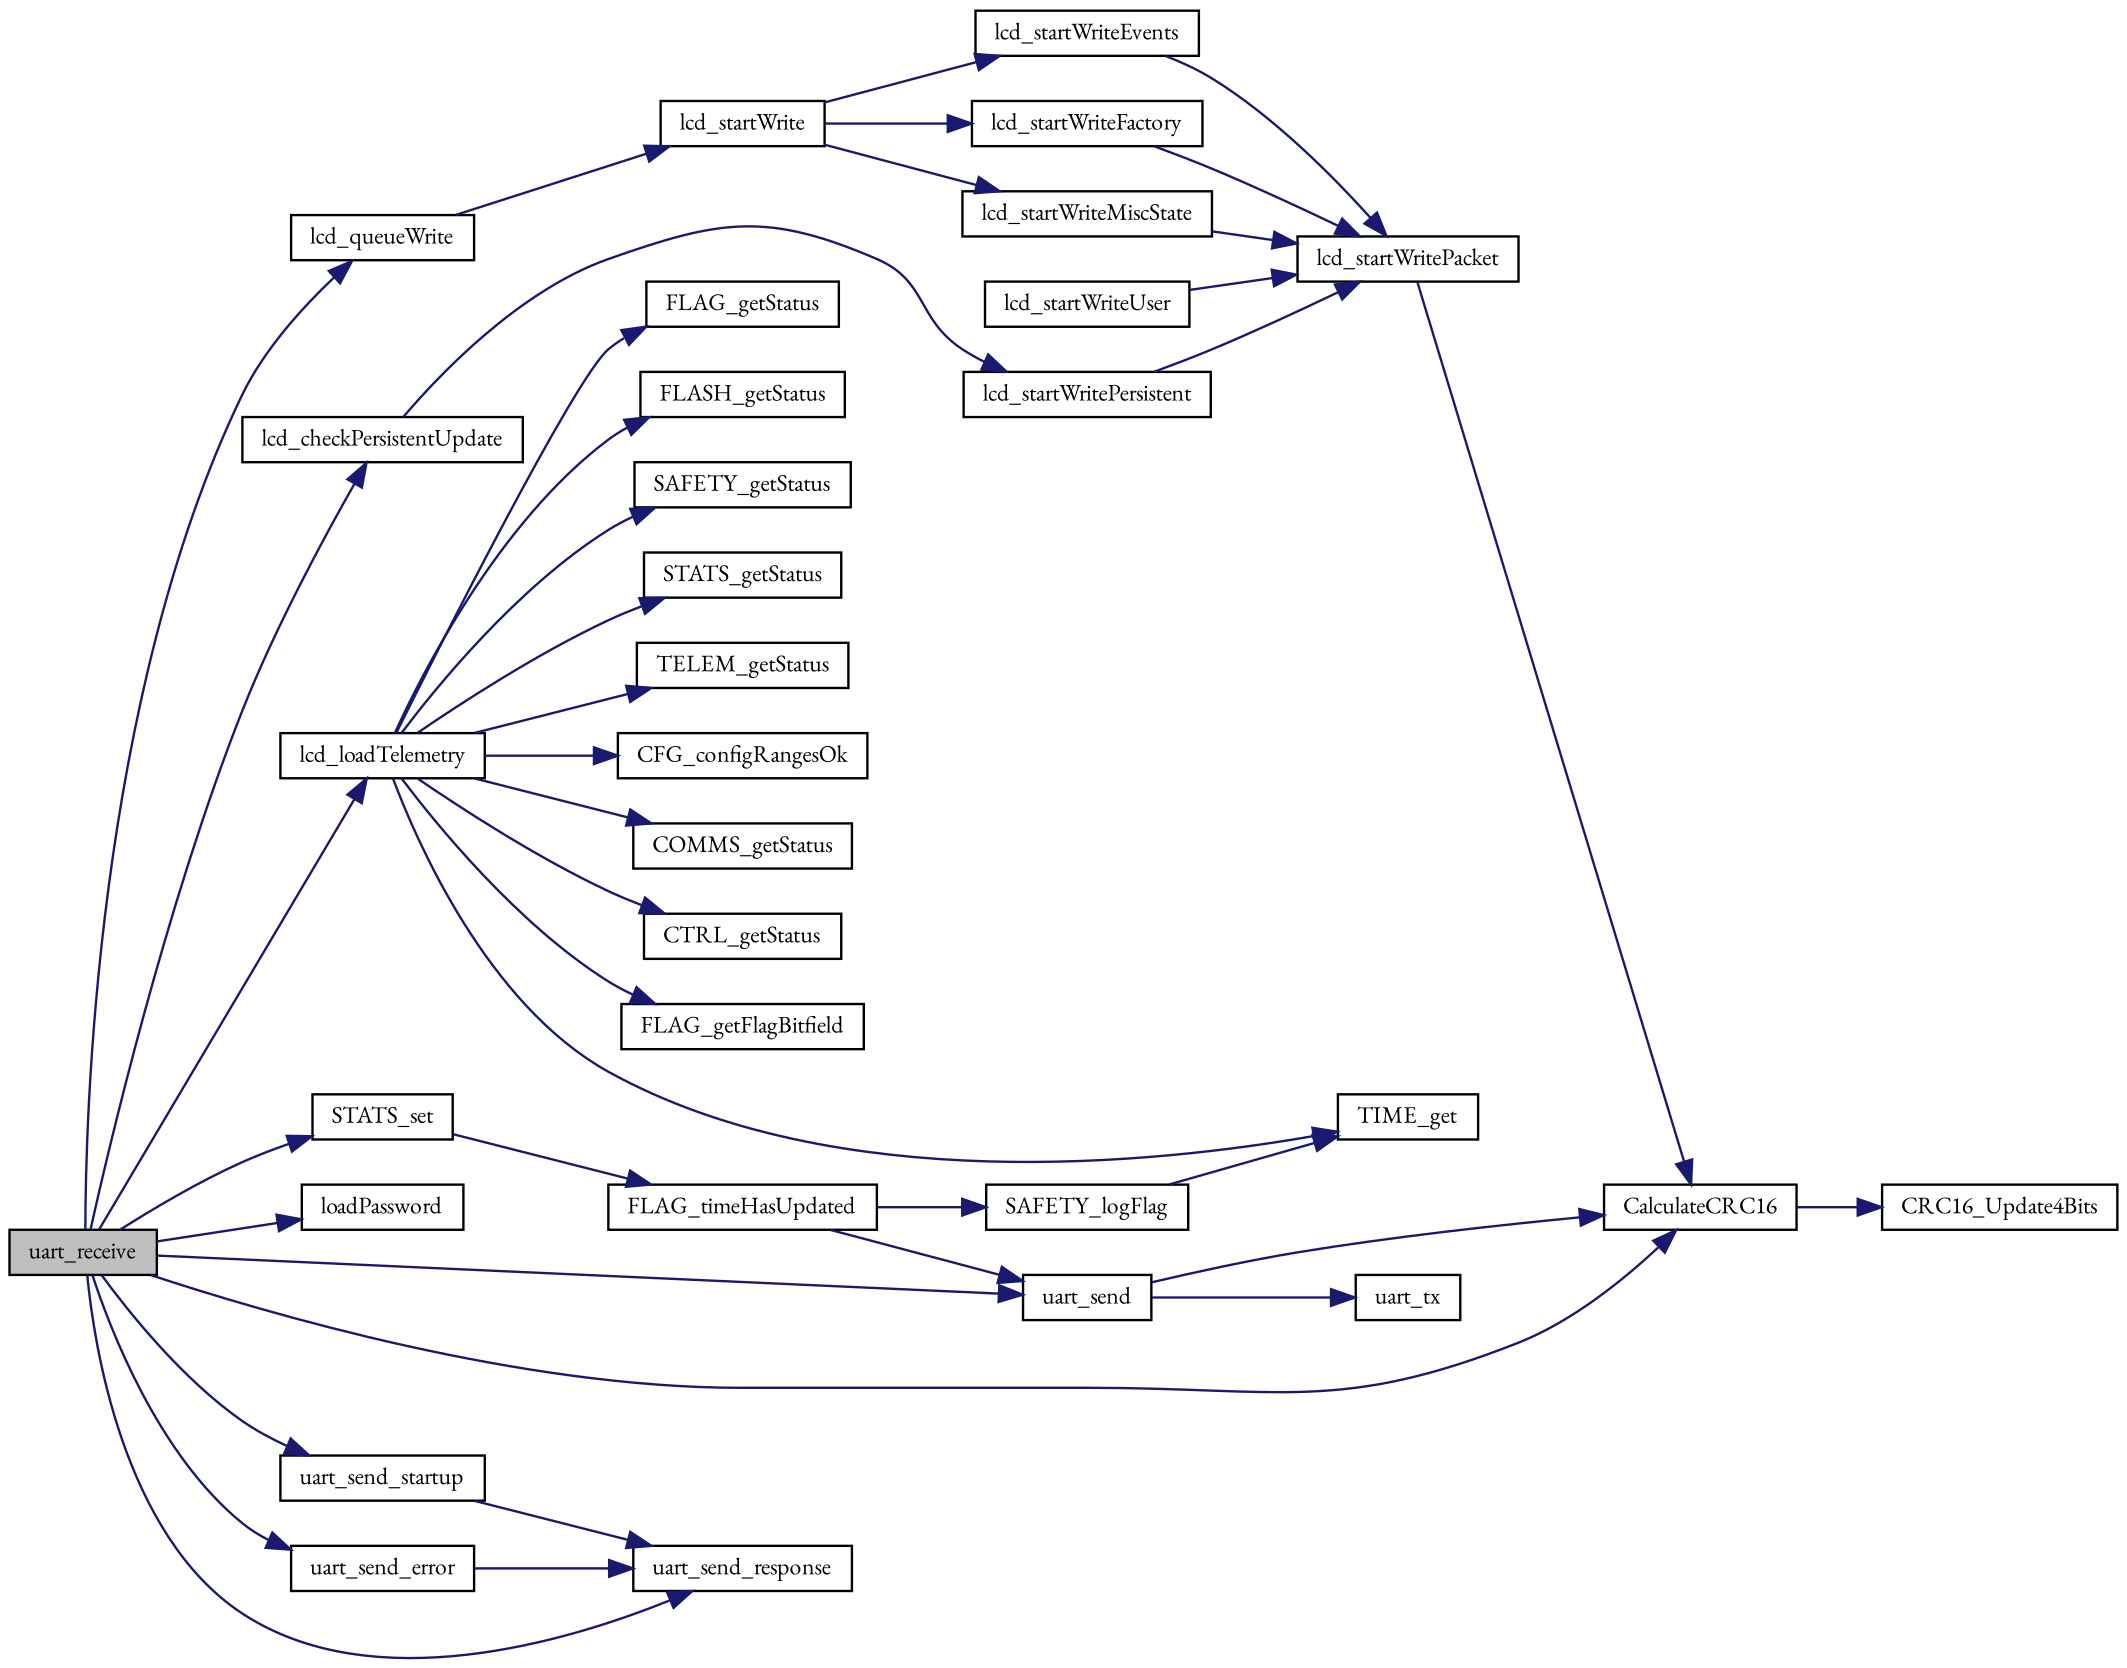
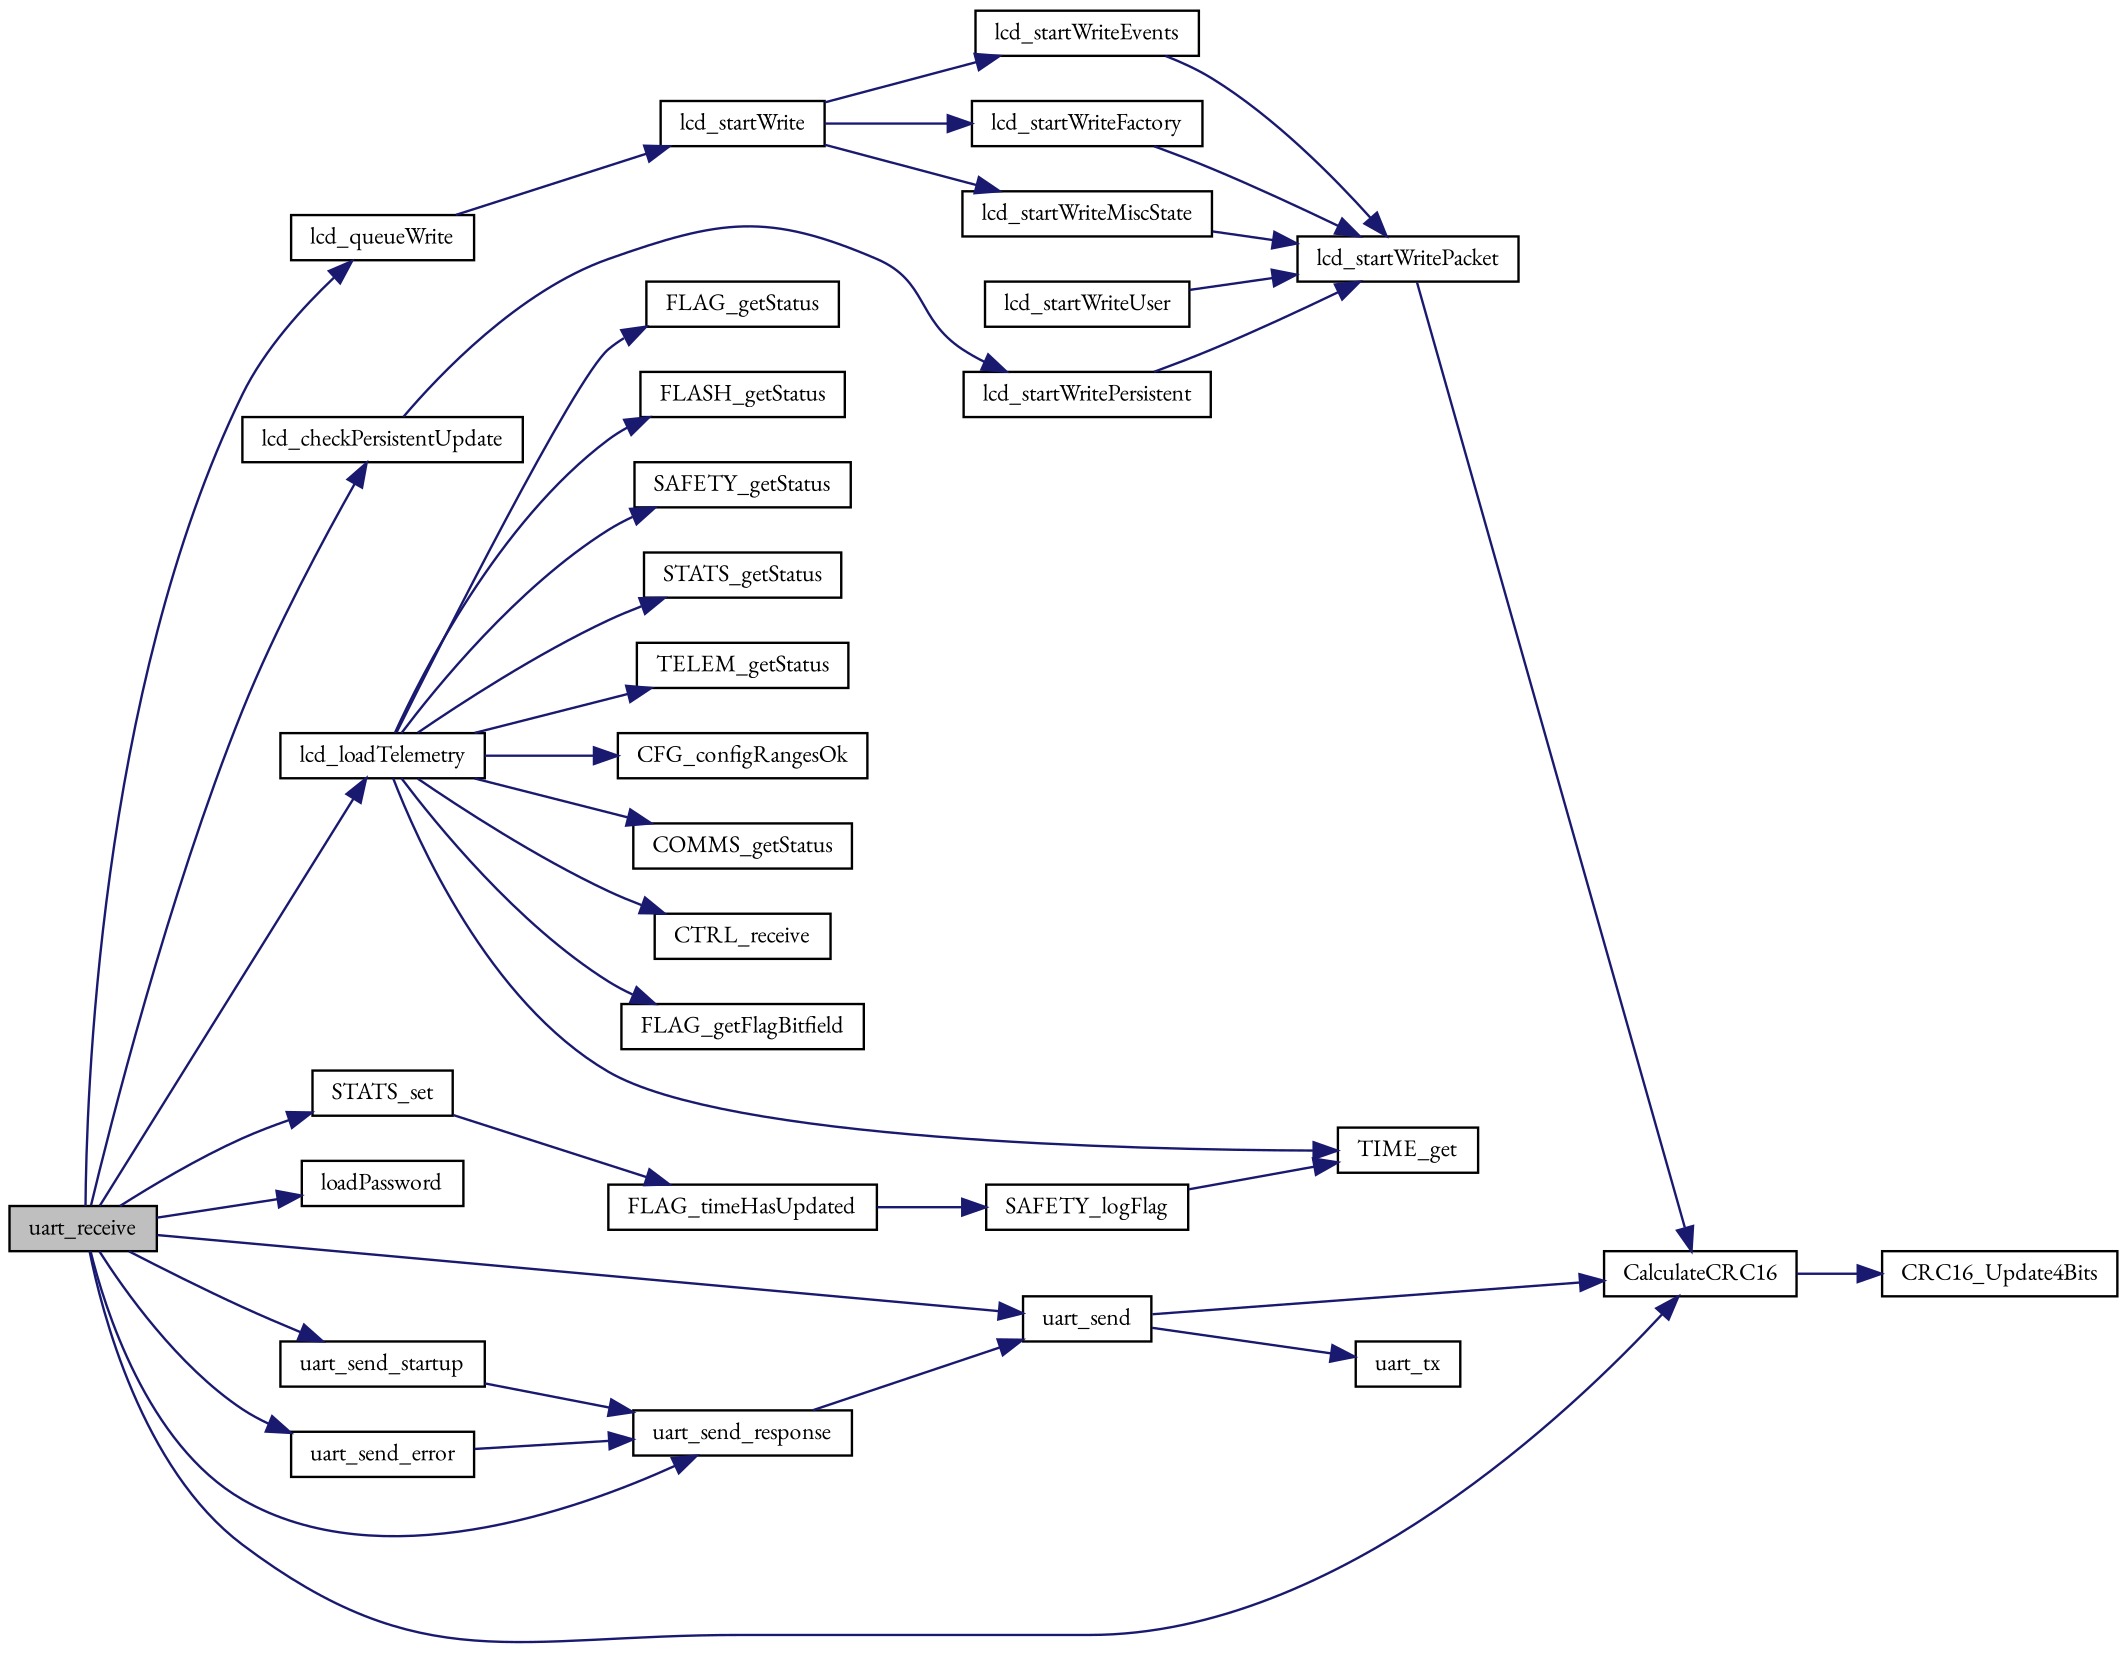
  digraph {
    fontname="EB Garamond"
    rankdir=LR
    node [color=black fillcolor=white fontname="EB Garamond" fontsize=10 shape=record style=filled]
    edge [color=midnightblue fontname="EB Garamond" fontsize=10 labelfontname=Helvetica labelfontsize=10 style=solid]
    n1 [fillcolor=grey75 fontcolor=black height=0.2 label=uart_receive width=0.4]
    n2 [height=0.2 label=CalculateCRC16 width=0.4]
    n3 [height=0.2 label=lcd_checkPersistentUpdate width=0.4]
    n4 [height=0.2 label=lcd_loadTelemetry width=0.4]
    n5 [height=0.2 label=lcd_queueWrite width=0.4]
    n6 [height=0.2 label=loadPassword width=0.4]
    n7 [height=0.2 label=STATS_set width=0.4]
    n8 [height=0.2 label=uart_send width=0.4]
    n9 [height=0.2 label=uart_send_error width=0.4]
    n10 [height=0.2 label=uart_send_response width=0.4]
    n11 [height=0.2 label=uart_send_startup width=0.4]
    n12 [height=0.2 label=CRC16_Update4Bits width=0.4]
    n13 [height=0.2 label=lcd_startWritePersistent width=0.4]
    n14 [height=0.2 label=CFG_configRangesOk width=0.4]
    n15 [height=0.2 label=COMMS_getStatus width=0.4]
-   n16 [height=0.2 label=CTRL_getStatus width=0.4]
+   n16 [height=0.2 label=CTRL_receive width=0.4]
    n17 [height=0.2 label=FLAG_getFlagBitfield width=0.4]
    n18 [height=0.2 label=FLAG_getStatus width=0.4]
    n19 [height=0.2 label=FLASH_getStatus width=0.4]
    n20 [height=0.2 label=SAFETY_getStatus width=0.4]
    n21 [height=0.2 label=STATS_getStatus width=0.4]
    n22 [height=0.2 label=TELEM_getStatus width=0.4]
    n23 [height=0.2 label=TIME_get width=0.4]
    n24 [height=0.2 label=lcd_startWrite width=0.4]
    n25 [height=0.2 label=FLAG_timeHasUpdated width=0.4]
    n26 [height=0.2 label=uart_tx width=0.4]
    n27 [height=0.2 label=lcd_startWritePacket width=0.4]
    n28 [height=0.2 label=lcd_startWriteEvents width=0.4]
    n29 [height=0.2 label=lcd_startWriteFactory width=0.4]
    n30 [height=0.2 label=lcd_startWriteMiscState width=0.4]
    n31 [height=0.2 label=lcd_startWriteUser width=0.4]
    n32 [height=0.2 label=SAFETY_logFlag width=0.4]
    n1 -> n2
    n1 -> n3
    n1 -> n4
    n1 -> n5
    n1 -> n6
    n1 -> n7
    n1 -> n8
    n1 -> n9
    n1 -> n10
    n1 -> n11
    n2 -> n12
    n3 -> n13
    n4 -> n14
    n4 -> n15
    n4 -> n16
    n4 -> n17
    n4 -> n18
    n4 -> n19
    n4 -> n20
    n4 -> n21
    n4 -> n22
    n4 -> n23
    n5 -> n24
    n7 -> n25
    n8 -> n2
    n8 -> n26
    n9 -> n10
-   n25 -> n8
+   n10 -> n8
    n11 -> n10
    n13 -> n27
    n24 -> n28
    n24 -> n29
    n24 -> n30
    n25 -> n32
    n27 -> n2
    n28 -> n27
    n29 -> n27
    n30 -> n27
    n31 -> n27
    n32 -> n23
  }
